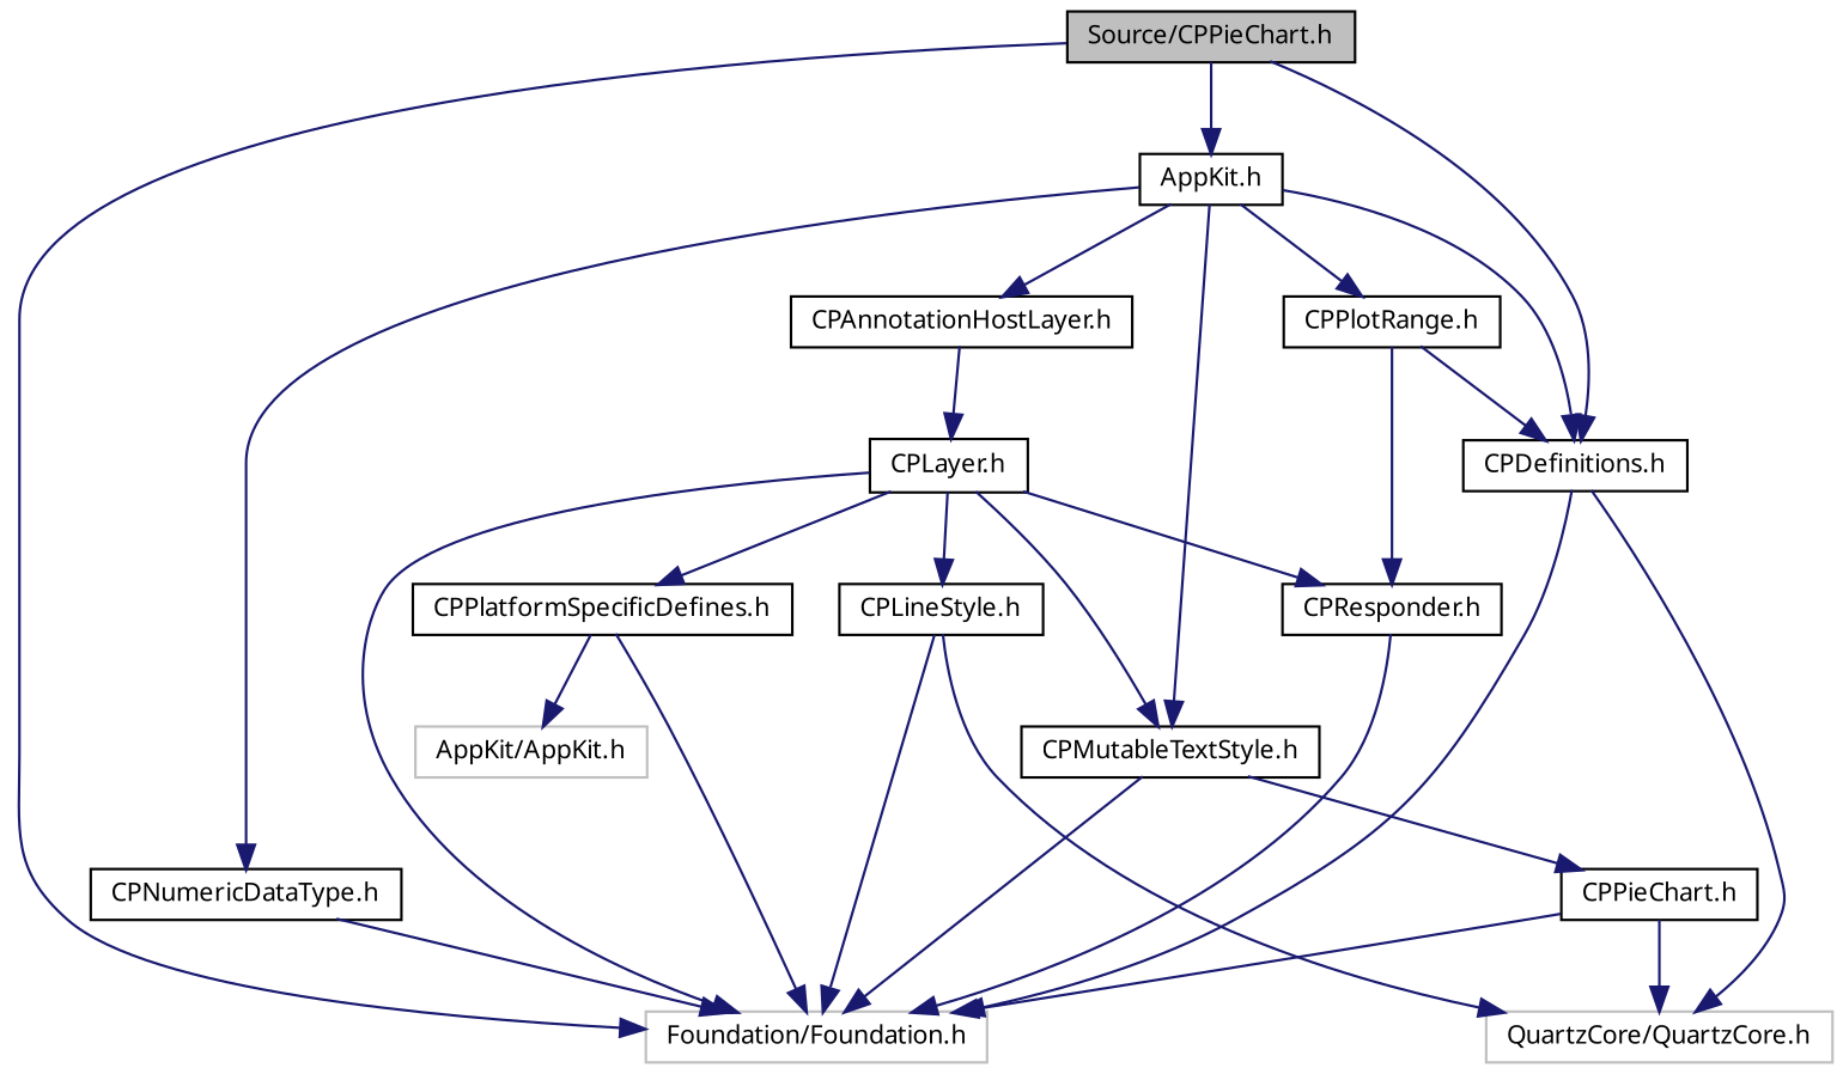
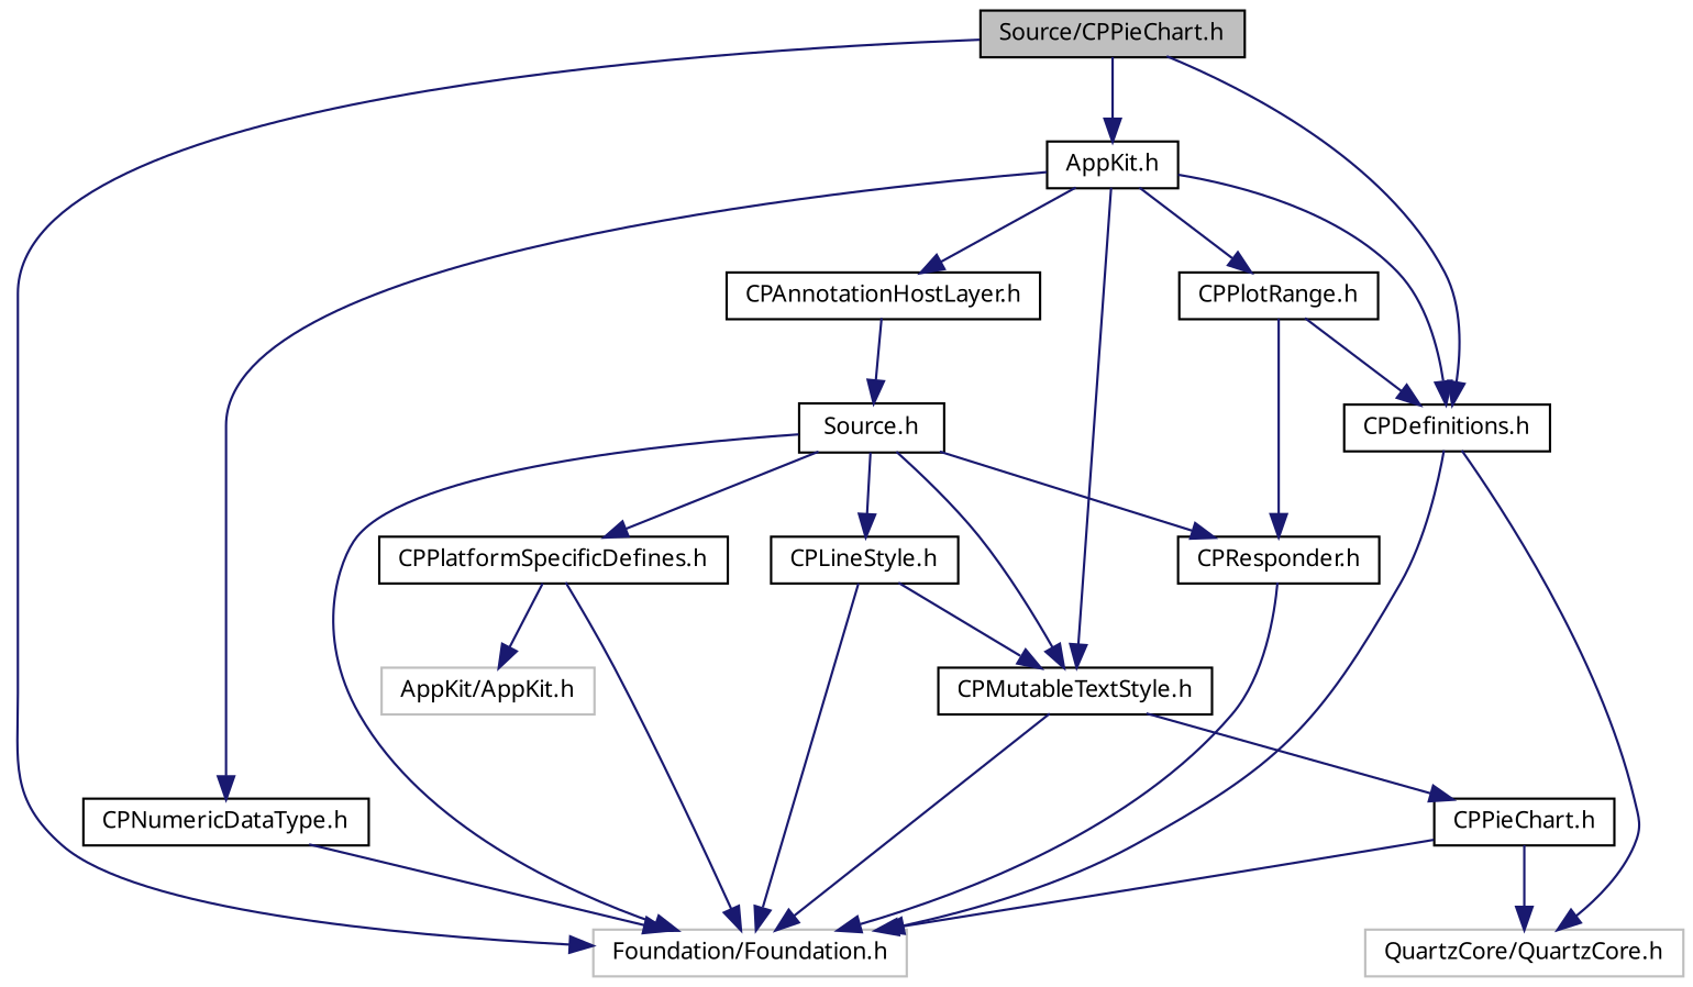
  digraph {
    node [color=black fontname="Lucinda Grande" fontsize=10 shape=record]
    edge [color=midnightblue fontname="Lucinda Grande" fontsize=10 labelfontname="Lucinda Grande" labelfontsize=10 style=solid]
    n1 [fillcolor=grey75 fontcolor=black height=0.2 label="Source/CPPieChart.h" style=filled width=0.4]
    n2 [color=grey75 height=0.2 label="Foundation/Foundation.h" width=0.4]
    n3 [height=0.2 label="AppKit.h" width=0.4]
    n4 [height=0.2 label="CPDefinitions.h" width=0.4]
    n5 [height=0.2 label="CPPlotRange.h" width=0.4]
    n6 [height=0.2 label="CPNumericDataType.h" width=0.4]
    n7 [height=0.2 label="CPAnnotationHostLayer.h" width=0.4]
    n8 [height=0.2 label="CPMutableTextStyle.h" width=0.4]
    n9 [color=grey75 height=0.2 label="QuartzCore/QuartzCore.h" width=0.4]
    n10 [height=0.2 label="CPResponder.h" width=0.4]
-   n11 [height=0.2 label="CPLayer.h" width=0.4]
+   n11 [height=0.2 label="Source.h" width=0.4]
    n12 [height=0.2 label="CPPieChart.h" width=0.4]
    n13 [height=0.2 label="CPLineStyle.h" width=0.4]
    n14 [height=0.2 label="CPPlatformSpecificDefines.h" width=0.4]
    n15 [color=grey75 height=0.2 label="AppKit/AppKit.h" width=0.4]
    n1 -> n2
    n1 -> n3
    n1 -> n4
    n3 -> n4
    n3 -> n5
    n3 -> n6
    n3 -> n7
    n3 -> n8
    n4 -> n2
    n4 -> n9
    n5 -> n4
    n5 -> n10
    n6 -> n2
    n7 -> n11
    n8 -> n2
    n8 -> n12
    n10 -> n2
    n11 -> n2
    n11 -> n8
    n11 -> n10
    n11 -> n13
    n11 -> n14
    n12 -> n2
    n12 -> n9
    n13 -> n2
-   n13 -> n9
+   n13 -> n8
    n14 -> n2
    n14 -> n15
  }
